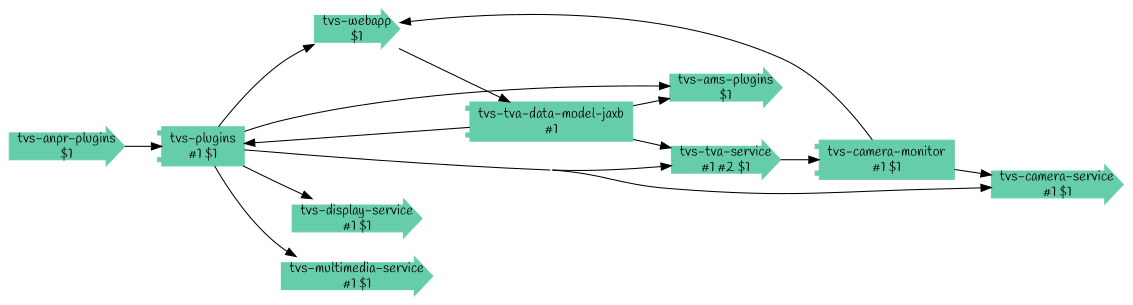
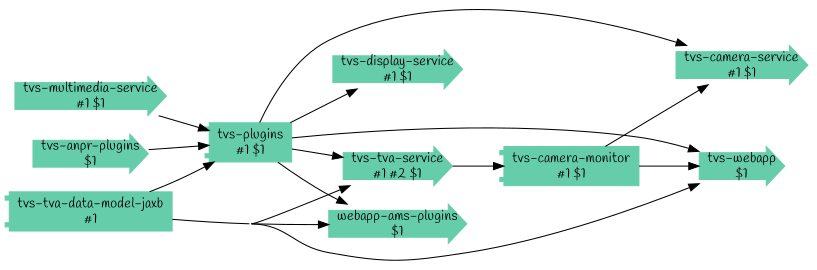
  digraph {
    concentrate=true
    fontname=Handlee
    forcelabels=true
    rankdir=LR
    node [color=aquamarine3 fontname=Handlee shape=rarrow style=filled]
    edge [fontname=Handlee]
-   n1 [label="tvs-ams-plugins\n$1"]
+   n1 [label="webapp-ams-plugins\n$1"]
    n2 [label="tvs-anpr-plugins\n$1"]
    n3 [label="tvs-plugins\n#1 $1" shape=component]
    n4 [label="tvs-camera-monitor\n#1 $1" shape=component]
    n5 [label="tvs-camera-service\n#1 $1"]
    n6 [label="tvs-webapp\n$1"]
    n7 [label="tvs-display-service\n#1 $1"]
    n8 [label="tvs-multimedia-service\n#1 $1"]
    n9 [label="tvs-tva-service\n#1 #2 $1"]
    n10 [label="tvs-tva-data-model-jaxb\n#1" shape=component]
    n2 -> n3
    n3 -> n1
    n3 -> n5
    n3 -> n6
    n3 -> n7
-   n3 -> n8
+   n8 -> n3
    n3 -> n9
    n4 -> n5
    n4 -> n6
    n9 -> n4
    n10 -> n1
    n10 -> n3
-   n6 -> n10
+   n10 -> n6
    n10 -> n9
  }
